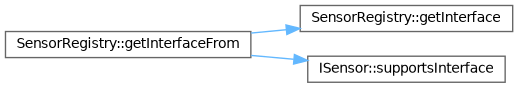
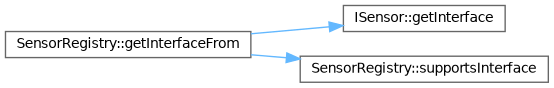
  digraph {
    rankdir=LR
    node [color=grey40 fillcolor=white fontname=Helvetica fontsize=10 shape=box style=filled]
    edge [color=steelblue1 fontname=Helvetica fontsize=10 labelfontname=Helvetica labelfontsize=10 style=solid]
    n1 [height=0.2 label="SensorRegistry::getInterfaceFrom" width=0.4]
-   n2 [height=0.2 label="SensorRegistry::getInterface" width=0.4]
-   n3 [height=0.2 label="ISensor::supportsInterface" width=0.4]
+   n2 [height=0.2 label="ISensor::getInterface" width=0.4]
+   n3 [height=0.2 label="SensorRegistry::supportsInterface" width=0.4]
    n1 -> n2
    n1 -> n3
  }
